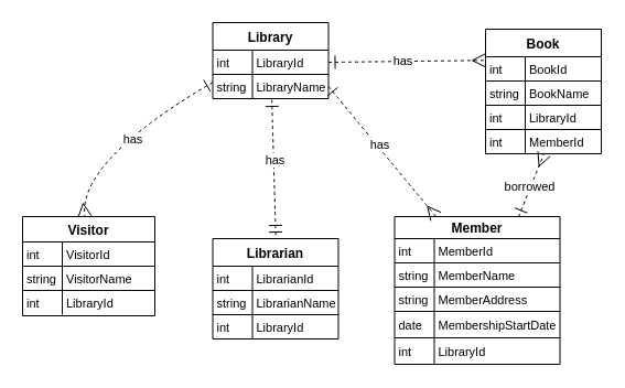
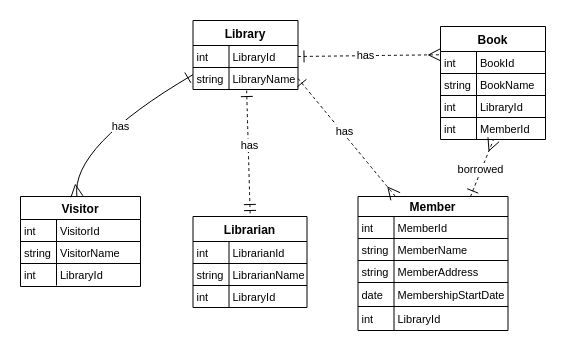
  <mxCell id="0" />
  <mxCell id="1" parent="0" />
  <mxCell id="2" value="Library" style="shape=table;startSize=25;container=1;collapsible=0;childLayout=tableLayout;fixedRows=1;rowLines=1;fontStyle=1;align=center;resizeLast=1;" parent="1" vertex="1"><mxGeometry x="192.5" y="20" width="105" height="69" as="geometry" /></mxCell>
  <mxCell id="3" style="shape=tableRow;horizontal=0;startSize=0;swimlaneHead=0;swimlaneBody=0;fillColor=none;collapsible=0;dropTarget=0;points=[[0,0.5],[1,0.5]];portConstraint=eastwest;top=0;left=0;right=0;bottom=0;" parent="2" vertex="1"><mxGeometry y="25" width="105" height="22" as="geometry" /></mxCell>
  <mxCell id="4" value="int" style="shape=partialRectangle;connectable=0;fillColor=none;top=0;left=0;bottom=0;right=0;align=left;spacingLeft=2;overflow=hidden;fontSize=11;" parent="3" vertex="1"><mxGeometry width="36" height="22" as="geometry"><mxRectangle width="36" height="22" as="alternateBounds" /></mxGeometry></mxCell>
  <mxCell id="5" value="LibraryId" style="shape=partialRectangle;connectable=0;fillColor=none;top=0;left=0;bottom=0;right=0;align=left;spacingLeft=2;overflow=hidden;fontSize=11;" parent="3" vertex="1"><mxGeometry x="36" width="69" height="22" as="geometry"><mxRectangle width="69" height="22" as="alternateBounds" /></mxGeometry></mxCell>
  <mxCell id="6" style="shape=tableRow;horizontal=0;startSize=0;swimlaneHead=0;swimlaneBody=0;fillColor=none;collapsible=0;dropTarget=0;points=[[0,0.5],[1,0.5]];portConstraint=eastwest;top=0;left=0;right=0;bottom=0;" parent="2" vertex="1"><mxGeometry y="47" width="105" height="22" as="geometry" /></mxCell>
  <mxCell id="7" value="string" style="shape=partialRectangle;connectable=0;fillColor=none;top=0;left=0;bottom=0;right=0;align=left;spacingLeft=2;overflow=hidden;fontSize=11;" parent="6" vertex="1"><mxGeometry width="36" height="22" as="geometry"><mxRectangle width="36" height="22" as="alternateBounds" /></mxGeometry></mxCell>
  <mxCell id="8" value="LibraryName" style="shape=partialRectangle;connectable=0;fillColor=none;top=0;left=0;bottom=0;right=0;align=left;spacingLeft=2;overflow=hidden;fontSize=11;" parent="6" vertex="1"><mxGeometry x="36" width="69" height="22" as="geometry"><mxRectangle width="69" height="22" as="alternateBounds" /></mxGeometry></mxCell>
  <mxCell id="9" value="Visitor" style="shape=table;startSize=23;container=1;collapsible=0;childLayout=tableLayout;fixedRows=1;rowLines=1;fontStyle=1;align=center;resizeLast=1;" parent="1" vertex="1"><mxGeometry x="20" y="196" width="120" height="90" as="geometry" /></mxCell>
  <mxCell id="10" style="shape=tableRow;horizontal=0;startSize=0;swimlaneHead=0;swimlaneBody=0;fillColor=none;collapsible=0;dropTarget=0;points=[[0,0.5],[1,0.5]];portConstraint=eastwest;top=0;left=0;right=0;bottom=0;" parent="9" vertex="1"><mxGeometry y="23" width="120" height="22" as="geometry" /></mxCell>
  <mxCell id="11" value="int" style="shape=partialRectangle;connectable=0;fillColor=none;top=0;left=0;bottom=0;right=0;align=left;spacingLeft=2;overflow=hidden;fontSize=11;" parent="10" vertex="1"><mxGeometry width="36" height="22" as="geometry"><mxRectangle width="36" height="22" as="alternateBounds" /></mxGeometry></mxCell>
  <mxCell id="12" value="VisitorId" style="shape=partialRectangle;connectable=0;fillColor=none;top=0;left=0;bottom=0;right=0;align=left;spacingLeft=2;overflow=hidden;fontSize=11;" parent="10" vertex="1"><mxGeometry x="36" width="84" height="22" as="geometry"><mxRectangle width="84" height="22" as="alternateBounds" /></mxGeometry></mxCell>
  <mxCell id="13" style="shape=tableRow;horizontal=0;startSize=0;swimlaneHead=0;swimlaneBody=0;fillColor=none;collapsible=0;dropTarget=0;points=[[0,0.5],[1,0.5]];portConstraint=eastwest;top=0;left=0;right=0;bottom=0;" parent="9" vertex="1"><mxGeometry y="45" width="120" height="22" as="geometry" /></mxCell>
  <mxCell id="14" value="string" style="shape=partialRectangle;connectable=0;fillColor=none;top=0;left=0;bottom=0;right=0;align=left;spacingLeft=2;overflow=hidden;fontSize=11;" parent="13" vertex="1"><mxGeometry width="36" height="22" as="geometry"><mxRectangle width="36" height="22" as="alternateBounds" /></mxGeometry></mxCell>
  <mxCell id="15" value="VisitorName" style="shape=partialRectangle;connectable=0;fillColor=none;top=0;left=0;bottom=0;right=0;align=left;spacingLeft=2;overflow=hidden;fontSize=11;" parent="13" vertex="1"><mxGeometry x="36" width="84" height="22" as="geometry"><mxRectangle width="84" height="22" as="alternateBounds" /></mxGeometry></mxCell>
  <mxCell id="16" style="shape=tableRow;horizontal=0;startSize=0;swimlaneHead=0;swimlaneBody=0;fillColor=none;collapsible=0;dropTarget=0;points=[[0,0.5],[1,0.5]];portConstraint=eastwest;top=0;left=0;right=0;bottom=0;" vertex="1" parent="9"><mxGeometry y="67" width="120" height="22" as="geometry" /></mxCell>
  <mxCell id="17" value="int" style="shape=partialRectangle;connectable=0;fillColor=none;top=0;left=0;bottom=0;right=0;align=left;spacingLeft=2;overflow=hidden;fontSize=11;" vertex="1" parent="16"><mxGeometry width="36" height="22" as="geometry"><mxRectangle width="36" height="22" as="alternateBounds" /></mxGeometry></mxCell>
  <mxCell id="18" value="LibraryId" style="shape=partialRectangle;connectable=0;fillColor=none;top=0;left=0;bottom=0;right=0;align=left;spacingLeft=2;overflow=hidden;fontSize=11;" vertex="1" parent="16"><mxGeometry x="36" width="84" height="22" as="geometry"><mxRectangle width="84" height="22" as="alternateBounds" /></mxGeometry></mxCell>
  <mxCell id="19" value="Member" style="shape=table;startSize=20;container=1;collapsible=0;childLayout=tableLayout;fixedRows=1;rowLines=1;fontStyle=1;align=center;resizeLast=1;" parent="1" vertex="1"><mxGeometry x="357.5" y="196" width="150" height="134" as="geometry" /></mxCell>
  <mxCell id="20" style="shape=tableRow;horizontal=0;startSize=0;swimlaneHead=0;swimlaneBody=0;fillColor=none;collapsible=0;dropTarget=0;points=[[0,0.5],[1,0.5]];portConstraint=eastwest;top=0;left=0;right=0;bottom=0;" parent="19" vertex="1"><mxGeometry y="20" width="150" height="22" as="geometry" /></mxCell>
  <mxCell id="21" value="int" style="shape=partialRectangle;connectable=0;fillColor=none;top=0;left=0;bottom=0;right=0;align=left;spacingLeft=2;overflow=hidden;fontSize=11;" parent="20" vertex="1"><mxGeometry width="36" height="22" as="geometry"><mxRectangle width="36" height="22" as="alternateBounds" /></mxGeometry></mxCell>
  <mxCell id="22" value="MemberId" style="shape=partialRectangle;connectable=0;fillColor=none;top=0;left=0;bottom=0;right=0;align=left;spacingLeft=2;overflow=hidden;fontSize=11;" parent="20" vertex="1"><mxGeometry x="36" width="114" height="22" as="geometry"><mxRectangle width="114" height="22" as="alternateBounds" /></mxGeometry></mxCell>
  <mxCell id="23" style="shape=tableRow;horizontal=0;startSize=0;swimlaneHead=0;swimlaneBody=0;fillColor=none;collapsible=0;dropTarget=0;points=[[0,0.5],[1,0.5]];portConstraint=eastwest;top=0;left=0;right=0;bottom=0;" parent="19" vertex="1"><mxGeometry y="42" width="150" height="22" as="geometry" /></mxCell>
  <mxCell id="24" value="string" style="shape=partialRectangle;connectable=0;fillColor=none;top=0;left=0;bottom=0;right=0;align=left;spacingLeft=2;overflow=hidden;fontSize=11;" parent="23" vertex="1"><mxGeometry width="36" height="22" as="geometry"><mxRectangle width="36" height="22" as="alternateBounds" /></mxGeometry></mxCell>
  <mxCell id="25" value="MemberName" style="shape=partialRectangle;connectable=0;fillColor=none;top=0;left=0;bottom=0;right=0;align=left;spacingLeft=2;overflow=hidden;fontSize=11;" parent="23" vertex="1"><mxGeometry x="36" width="114" height="22" as="geometry"><mxRectangle width="114" height="22" as="alternateBounds" /></mxGeometry></mxCell>
  <mxCell id="26" style="shape=tableRow;horizontal=0;startSize=0;swimlaneHead=0;swimlaneBody=0;fillColor=none;collapsible=0;dropTarget=0;points=[[0,0.5],[1,0.5]];portConstraint=eastwest;top=0;left=0;right=0;bottom=0;" parent="19" vertex="1"><mxGeometry y="64" width="150" height="22" as="geometry" /></mxCell>
  <mxCell id="27" value="string" style="shape=partialRectangle;connectable=0;fillColor=none;top=0;left=0;bottom=0;right=0;align=left;spacingLeft=2;overflow=hidden;fontSize=11;" parent="26" vertex="1"><mxGeometry width="36" height="22" as="geometry"><mxRectangle width="36" height="22" as="alternateBounds" /></mxGeometry></mxCell>
  <mxCell id="28" value="MemberAddress" style="shape=partialRectangle;connectable=0;fillColor=none;top=0;left=0;bottom=0;right=0;align=left;spacingLeft=2;overflow=hidden;fontSize=11;" parent="26" vertex="1"><mxGeometry x="36" width="114" height="22" as="geometry"><mxRectangle width="114" height="22" as="alternateBounds" /></mxGeometry></mxCell>
  <mxCell id="29" style="shape=tableRow;horizontal=0;startSize=0;swimlaneHead=0;swimlaneBody=0;fillColor=none;collapsible=0;dropTarget=0;points=[[0,0.5],[1,0.5]];portConstraint=eastwest;top=0;left=0;right=0;bottom=0;" parent="19" vertex="1"><mxGeometry y="86" width="150" height="24" as="geometry" /></mxCell>
  <mxCell id="30" value="date" style="shape=partialRectangle;connectable=0;fillColor=none;top=0;left=0;bottom=0;right=0;align=left;spacingLeft=2;overflow=hidden;fontSize=11;" parent="29" vertex="1"><mxGeometry width="36" height="24" as="geometry"><mxRectangle width="36" height="24" as="alternateBounds" /></mxGeometry></mxCell>
  <mxCell id="31" value="MembershipStartDate" style="shape=partialRectangle;connectable=0;fillColor=none;top=0;left=0;bottom=0;right=0;align=left;spacingLeft=2;overflow=hidden;fontSize=11;" parent="29" vertex="1"><mxGeometry x="36" width="114" height="24" as="geometry"><mxRectangle width="114" height="24" as="alternateBounds" /></mxGeometry></mxCell>
  <mxCell id="32" style="shape=tableRow;horizontal=0;startSize=0;swimlaneHead=0;swimlaneBody=0;fillColor=none;collapsible=0;dropTarget=0;points=[[0,0.5],[1,0.5]];portConstraint=eastwest;top=0;left=0;right=0;bottom=0;" vertex="1" parent="19"><mxGeometry y="110" width="150" height="24" as="geometry" /></mxCell>
  <mxCell id="33" value="int" style="shape=partialRectangle;connectable=0;fillColor=none;top=0;left=0;bottom=0;right=0;align=left;spacingLeft=2;overflow=hidden;fontSize=11;" vertex="1" parent="32"><mxGeometry width="36" height="24" as="geometry"><mxRectangle width="36" height="24" as="alternateBounds" /></mxGeometry></mxCell>
  <mxCell id="34" value="LibraryId" style="shape=partialRectangle;connectable=0;fillColor=none;top=0;left=0;bottom=0;right=0;align=left;spacingLeft=2;overflow=hidden;fontSize=11;" vertex="1" parent="32"><mxGeometry x="36" width="114" height="24" as="geometry"><mxRectangle width="114" height="24" as="alternateBounds" /></mxGeometry></mxCell>
  <mxCell id="35" value="Librarian" style="shape=table;startSize=25;container=1;collapsible=0;childLayout=tableLayout;fixedRows=1;rowLines=1;fontStyle=1;align=center;resizeLast=1;" parent="1" vertex="1"><mxGeometry x="192.5" y="216" width="114" height="91" as="geometry" /></mxCell>
  <mxCell id="36" style="shape=tableRow;horizontal=0;startSize=0;swimlaneHead=0;swimlaneBody=0;fillColor=none;collapsible=0;dropTarget=0;points=[[0,0.5],[1,0.5]];portConstraint=eastwest;top=0;left=0;right=0;bottom=0;" parent="35" vertex="1"><mxGeometry y="25" width="114" height="22" as="geometry" /></mxCell>
  <mxCell id="37" value="int" style="shape=partialRectangle;connectable=0;fillColor=none;top=0;left=0;bottom=0;right=0;align=left;spacingLeft=2;overflow=hidden;fontSize=11;" parent="36" vertex="1"><mxGeometry width="36" height="22" as="geometry"><mxRectangle width="36" height="22" as="alternateBounds" /></mxGeometry></mxCell>
  <mxCell id="38" value="LibrarianId" style="shape=partialRectangle;connectable=0;fillColor=none;top=0;left=0;bottom=0;right=0;align=left;spacingLeft=2;overflow=hidden;fontSize=11;" parent="36" vertex="1"><mxGeometry x="36" width="78" height="22" as="geometry"><mxRectangle width="78" height="22" as="alternateBounds" /></mxGeometry></mxCell>
  <mxCell id="39" style="shape=tableRow;horizontal=0;startSize=0;swimlaneHead=0;swimlaneBody=0;fillColor=none;collapsible=0;dropTarget=0;points=[[0,0.5],[1,0.5]];portConstraint=eastwest;top=0;left=0;right=0;bottom=0;" parent="35" vertex="1"><mxGeometry y="47" width="114" height="22" as="geometry" /></mxCell>
  <mxCell id="40" value="string" style="shape=partialRectangle;connectable=0;fillColor=none;top=0;left=0;bottom=0;right=0;align=left;spacingLeft=2;overflow=hidden;fontSize=11;" parent="39" vertex="1"><mxGeometry width="36" height="22" as="geometry"><mxRectangle width="36" height="22" as="alternateBounds" /></mxGeometry></mxCell>
  <mxCell id="41" value="LibrarianName" style="shape=partialRectangle;connectable=0;fillColor=none;top=0;left=0;bottom=0;right=0;align=left;spacingLeft=2;overflow=hidden;fontSize=11;" parent="39" vertex="1"><mxGeometry x="36" width="78" height="22" as="geometry"><mxRectangle width="78" height="22" as="alternateBounds" /></mxGeometry></mxCell>
  <mxCell id="42" style="shape=tableRow;horizontal=0;startSize=0;swimlaneHead=0;swimlaneBody=0;fillColor=none;collapsible=0;dropTarget=0;points=[[0,0.5],[1,0.5]];portConstraint=eastwest;top=0;left=0;right=0;bottom=0;" vertex="1" parent="35"><mxGeometry y="69" width="114" height="22" as="geometry" /></mxCell>
  <mxCell id="43" value="int" style="shape=partialRectangle;connectable=0;fillColor=none;top=0;left=0;bottom=0;right=0;align=left;spacingLeft=2;overflow=hidden;fontSize=11;" vertex="1" parent="42"><mxGeometry width="36" height="22" as="geometry"><mxRectangle width="36" height="22" as="alternateBounds" /></mxGeometry></mxCell>
  <mxCell id="44" value="LibraryId" style="shape=partialRectangle;connectable=0;fillColor=none;top=0;left=0;bottom=0;right=0;align=left;spacingLeft=2;overflow=hidden;fontSize=11;" vertex="1" parent="42"><mxGeometry x="36" width="78" height="22" as="geometry"><mxRectangle width="78" height="22" as="alternateBounds" /></mxGeometry></mxCell>
- <mxCell id="45" value="" style="curved=1;dashed=1;startArrow=ERone;startSize=10;;endArrow=ERmany;endSize=10;;exitX=-0.004;exitY=0.787;entryX=0.47;entryY=0;startFill=0;" parent="1" source="2" target="9" edge="1"><mxGeometry relative="1" as="geometry"><Array as="points"><mxPoint x="70" y="146" /></Array></mxGeometry></mxCell>
+ <mxCell id="45" value="" style="curved=1;dashed=0;startArrow=ERone;startSize=10;endArrow=ERmany;endSize=10;exitX=-0.004;exitY=0.787;entryX=0.47;entryY=0;startFill=0;" parent="1" source="2" target="9" edge="1"><mxGeometry relative="1" as="geometry"><Array as="points"><mxPoint x="70" y="146" /></Array></mxGeometry></mxCell>
  <mxCell id="46" value="has" style="edgeLabel;html=1;align=center;verticalAlign=middle;resizable=0;points=[];" vertex="1" connectable="0" parent="45"><mxGeometry x="-0.071" y="8" relative="1" as="geometry"><mxPoint y="-1" as="offset" /></mxGeometry></mxCell>
  <mxCell id="47" value="" style="curved=1;dashed=1;startArrow=ERone;startSize=10;;endArrow=ERmany;endSize=10;;exitX=1;exitY=0.5;strokeColor=default;startFill=0;exitDx=0;exitDy=0;entryX=0.25;entryY=0;entryDx=0;entryDy=0;" parent="1" source="6" target="19" edge="1"><mxGeometry relative="1" as="geometry"><Array as="points" /><mxPoint x="430" y="196" as="targetPoint" /></mxGeometry></mxCell>
  <mxCell id="48" value="has" style="edgeLabel;html=1;align=center;verticalAlign=middle;resizable=0;points=[];" vertex="1" connectable="0" parent="47"><mxGeometry x="-0.098" y="3" relative="1" as="geometry"><mxPoint y="1" as="offset" /></mxGeometry></mxCell>
  <mxCell id="49" value="" style="curved=1;dashed=1;startArrow=ERone;startSize=10;;endArrow=ERmandOne;endSize=10;;exitX=0.511;exitY=1.047;entryX=0.502;entryY=0;startFill=0;endFill=0;exitDx=0;exitDy=0;exitPerimeter=0;" parent="1" source="6" target="35" edge="1"><mxGeometry relative="1" as="geometry"><Array as="points" /></mxGeometry></mxCell>
  <mxCell id="50" value="has" style="edgeLabel;html=1;align=center;verticalAlign=middle;resizable=0;points=[];" vertex="1" connectable="0" parent="49"><mxGeometry x="-0.134" y="1" relative="1" as="geometry"><mxPoint as="offset" /></mxGeometry></mxCell>
  <mxCell id="51" value="Book" style="shape=table;startSize=25;container=1;collapsible=0;childLayout=tableLayout;fixedRows=1;rowLines=1;fontStyle=1;align=center;resizeLast=1;" vertex="1" parent="1"><mxGeometry x="440" y="26" width="105" height="113" as="geometry" /></mxCell>
  <mxCell id="52" style="shape=tableRow;horizontal=0;startSize=0;swimlaneHead=0;swimlaneBody=0;fillColor=none;collapsible=0;dropTarget=0;points=[[0,0.5],[1,0.5]];portConstraint=eastwest;top=0;left=0;right=0;bottom=0;" vertex="1" parent="51"><mxGeometry y="25" width="105" height="22" as="geometry" /></mxCell>
  <mxCell id="53" value="int" style="shape=partialRectangle;connectable=0;fillColor=none;top=0;left=0;bottom=0;right=0;align=left;spacingLeft=2;overflow=hidden;fontSize=11;" vertex="1" parent="52"><mxGeometry width="36" height="22" as="geometry"><mxRectangle width="36" height="22" as="alternateBounds" /></mxGeometry></mxCell>
  <mxCell id="54" value="BookId" style="shape=partialRectangle;connectable=0;fillColor=none;top=0;left=0;bottom=0;right=0;align=left;spacingLeft=2;overflow=hidden;fontSize=11;" vertex="1" parent="52"><mxGeometry x="36" width="69" height="22" as="geometry"><mxRectangle width="69" height="22" as="alternateBounds" /></mxGeometry></mxCell>
  <mxCell id="55" style="shape=tableRow;horizontal=0;startSize=0;swimlaneHead=0;swimlaneBody=0;fillColor=none;collapsible=0;dropTarget=0;points=[[0,0.5],[1,0.5]];portConstraint=eastwest;top=0;left=0;right=0;bottom=0;" vertex="1" parent="51"><mxGeometry y="47" width="105" height="22" as="geometry" /></mxCell>
  <mxCell id="56" value="string" style="shape=partialRectangle;connectable=0;fillColor=none;top=0;left=0;bottom=0;right=0;align=left;spacingLeft=2;overflow=hidden;fontSize=11;" vertex="1" parent="55"><mxGeometry width="36" height="22" as="geometry"><mxRectangle width="36" height="22" as="alternateBounds" /></mxGeometry></mxCell>
  <mxCell id="57" value="BookName" style="shape=partialRectangle;connectable=0;fillColor=none;top=0;left=0;bottom=0;right=0;align=left;spacingLeft=2;overflow=hidden;fontSize=11;" vertex="1" parent="55"><mxGeometry x="36" width="69" height="22" as="geometry"><mxRectangle width="69" height="22" as="alternateBounds" /></mxGeometry></mxCell>
  <mxCell id="58" style="shape=tableRow;horizontal=0;startSize=0;swimlaneHead=0;swimlaneBody=0;fillColor=none;collapsible=0;dropTarget=0;points=[[0,0.5],[1,0.5]];portConstraint=eastwest;top=0;left=0;right=0;bottom=0;" vertex="1" parent="51"><mxGeometry y="69" width="105" height="22" as="geometry" /></mxCell>
  <mxCell id="59" value="int" style="shape=partialRectangle;connectable=0;fillColor=none;top=0;left=0;bottom=0;right=0;align=left;spacingLeft=2;overflow=hidden;fontSize=11;" vertex="1" parent="58"><mxGeometry width="36" height="22" as="geometry"><mxRectangle width="36" height="22" as="alternateBounds" /></mxGeometry></mxCell>
  <mxCell id="60" value="LibraryId" style="shape=partialRectangle;connectable=0;fillColor=none;top=0;left=0;bottom=0;right=0;align=left;spacingLeft=2;overflow=hidden;fontSize=11;" vertex="1" parent="58"><mxGeometry x="36" width="69" height="22" as="geometry"><mxRectangle width="69" height="22" as="alternateBounds" /></mxGeometry></mxCell>
  <mxCell id="61" style="shape=tableRow;horizontal=0;startSize=0;swimlaneHead=0;swimlaneBody=0;fillColor=none;collapsible=0;dropTarget=0;points=[[0,0.5],[1,0.5]];portConstraint=eastwest;top=0;left=0;right=0;bottom=0;" vertex="1" parent="51"><mxGeometry y="91" width="105" height="22" as="geometry" /></mxCell>
  <mxCell id="62" value="int" style="shape=partialRectangle;connectable=0;fillColor=none;top=0;left=0;bottom=0;right=0;align=left;spacingLeft=2;overflow=hidden;fontSize=11;" vertex="1" parent="61"><mxGeometry width="36" height="22" as="geometry"><mxRectangle width="36" height="22" as="alternateBounds" /></mxGeometry></mxCell>
  <mxCell id="63" value="MemberId" style="shape=partialRectangle;connectable=0;fillColor=none;top=0;left=0;bottom=0;right=0;align=left;spacingLeft=2;overflow=hidden;fontSize=11;" vertex="1" parent="61"><mxGeometry x="36" width="69" height="22" as="geometry"><mxRectangle width="69" height="22" as="alternateBounds" /></mxGeometry></mxCell>
  <mxCell id="64" value="" style="curved=1;dashed=1;startArrow=ERone;startSize=10;;endArrow=ERmany;endSize=10;;exitX=1;exitY=0.5;entryX=0;entryY=0.25;strokeColor=default;startFill=0;exitDx=0;exitDy=0;entryDx=0;entryDy=0;" edge="1" parent="1" source="3" target="51"><mxGeometry relative="1" as="geometry"><Array as="points" /><mxPoint x="308" y="88" as="sourcePoint" /><mxPoint x="441" y="206" as="targetPoint" /></mxGeometry></mxCell>
  <mxCell id="65" value="has" style="edgeLabel;html=1;align=center;verticalAlign=middle;resizable=0;points=[];" vertex="1" connectable="0" parent="64"><mxGeometry x="-0.065" y="1" relative="1" as="geometry"><mxPoint as="offset" /></mxGeometry></mxCell>
  <mxCell id="66" value="" style="curved=1;dashed=1;startArrow=ERone;startSize=10;;endArrow=ERmany;endSize=10;;exitX=0.75;exitY=0;entryX=0.505;entryY=1;strokeColor=default;startFill=0;exitDx=0;exitDy=0;entryDx=0;entryDy=0;entryPerimeter=0;" edge="1" parent="1" source="19" target="61"><mxGeometry relative="1" as="geometry"><Array as="points" /><mxPoint x="308" y="66" as="sourcePoint" /><mxPoint x="450" y="53" as="targetPoint" /></mxGeometry></mxCell>
  <mxCell id="67" value="borrowed" style="edgeLabel;html=1;align=center;verticalAlign=middle;resizable=0;points=[];" vertex="1" connectable="0" parent="66"><mxGeometry x="-0.065" y="1" relative="1" as="geometry"><mxPoint as="offset" /></mxGeometry></mxCell>
